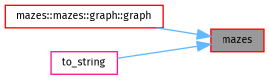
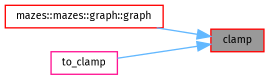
  digraph {
    fontname="Fira Sans"
    rankdir=RL
    node [color=red fillcolor=white fontname="Fira Sans" fontsize=8 shape=box style=filled]
    edge [color=steelblue1 dir=back fontname="Fira Sans" fontsize=8 labelfontname=Helvetica labelfontsize=8 style=solid]
-   n1 [fillcolor=grey60 fontcolor=black height=0.2 label=mazes width=0.4]
+   n1 [fillcolor=grey60 fontcolor=black height=0.2 label=clamp width=0.4]
    n2 [height=0.2 label="mazes::mazes::graph::graph" width=0.4]
-   n3 [color=deeppink height=0.2 label=to_string width=0.4]
+   n3 [color=deeppink height=0.2 label=to_clamp width=0.4]
    n1 -> n2
    n1 -> n3
  }
